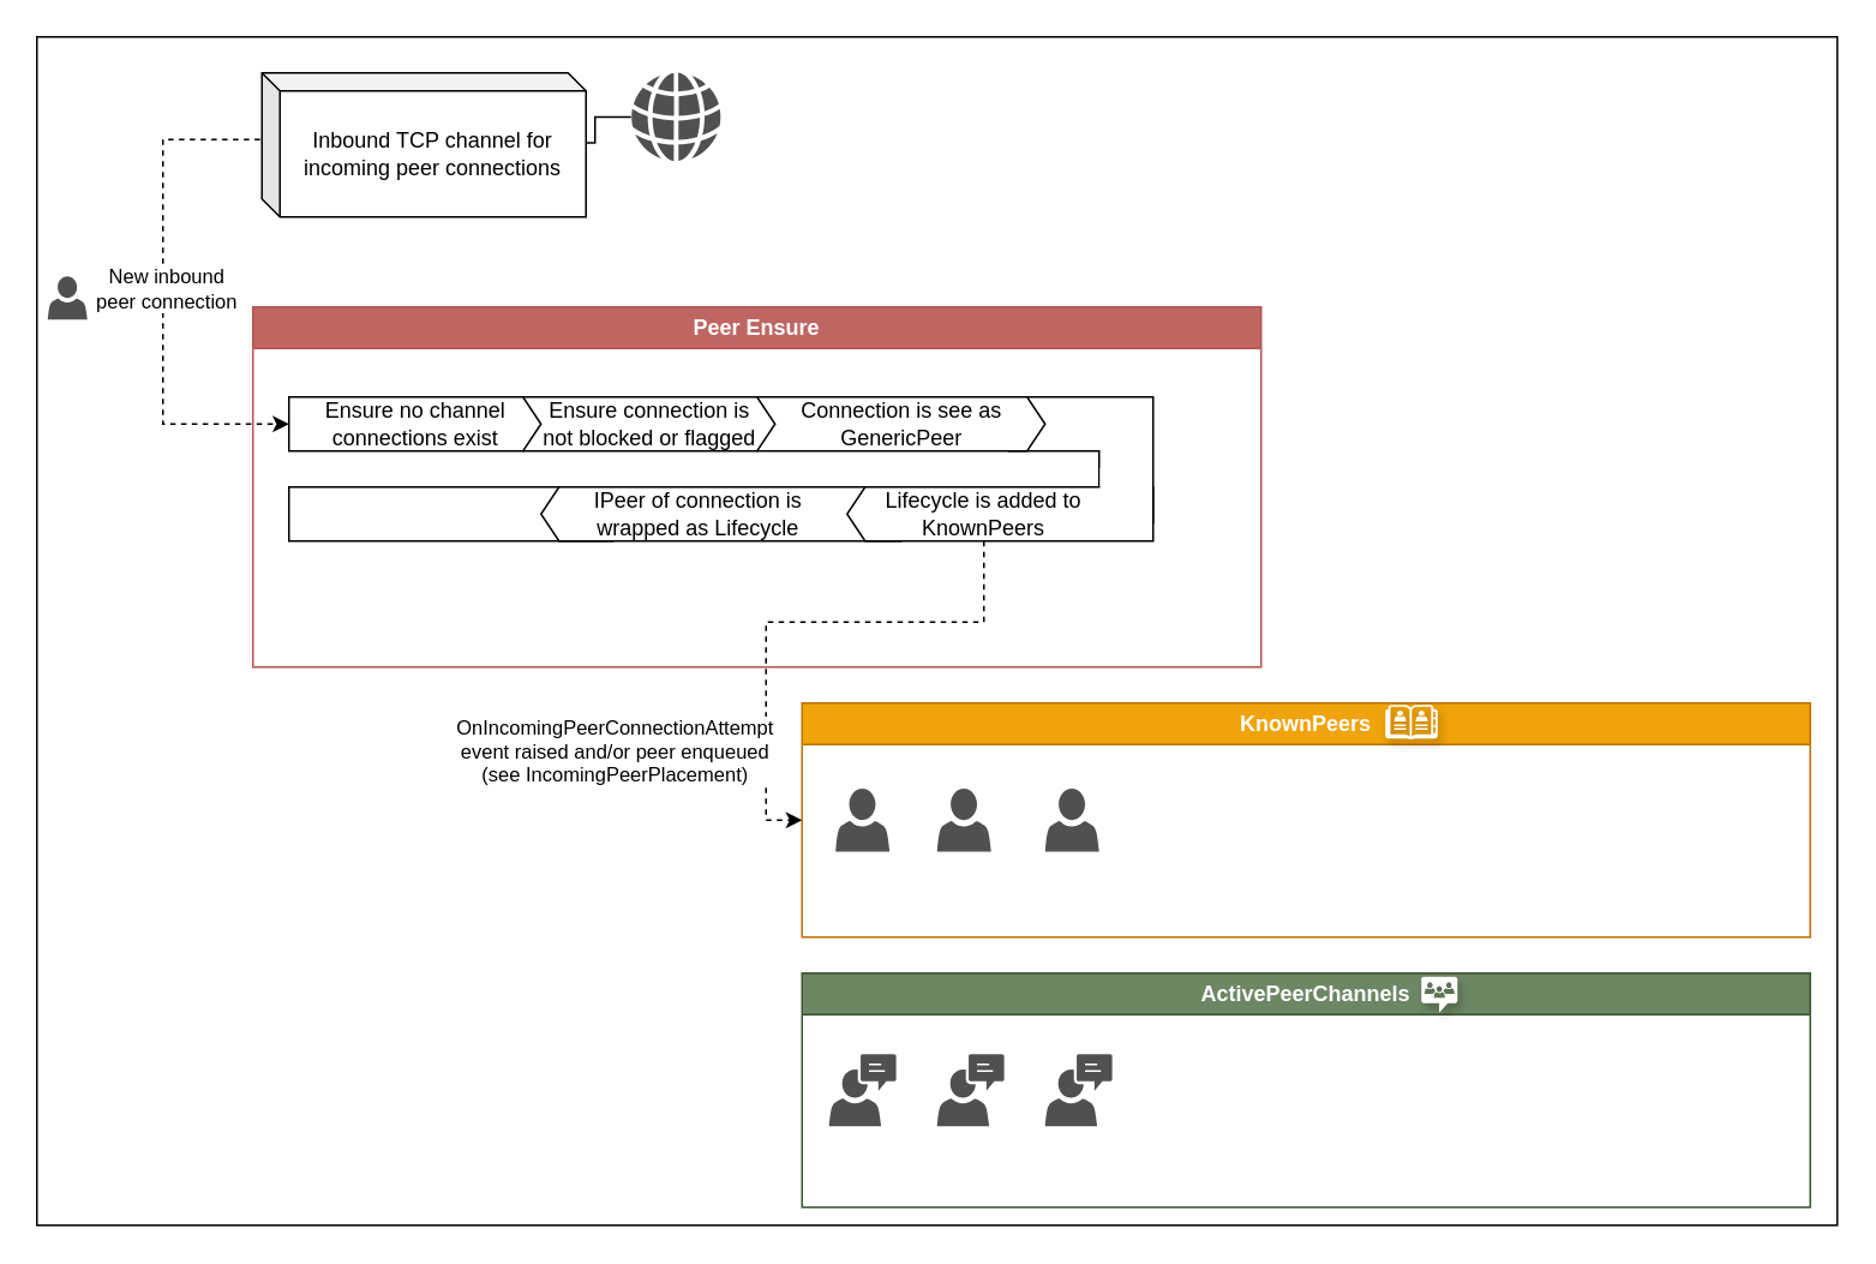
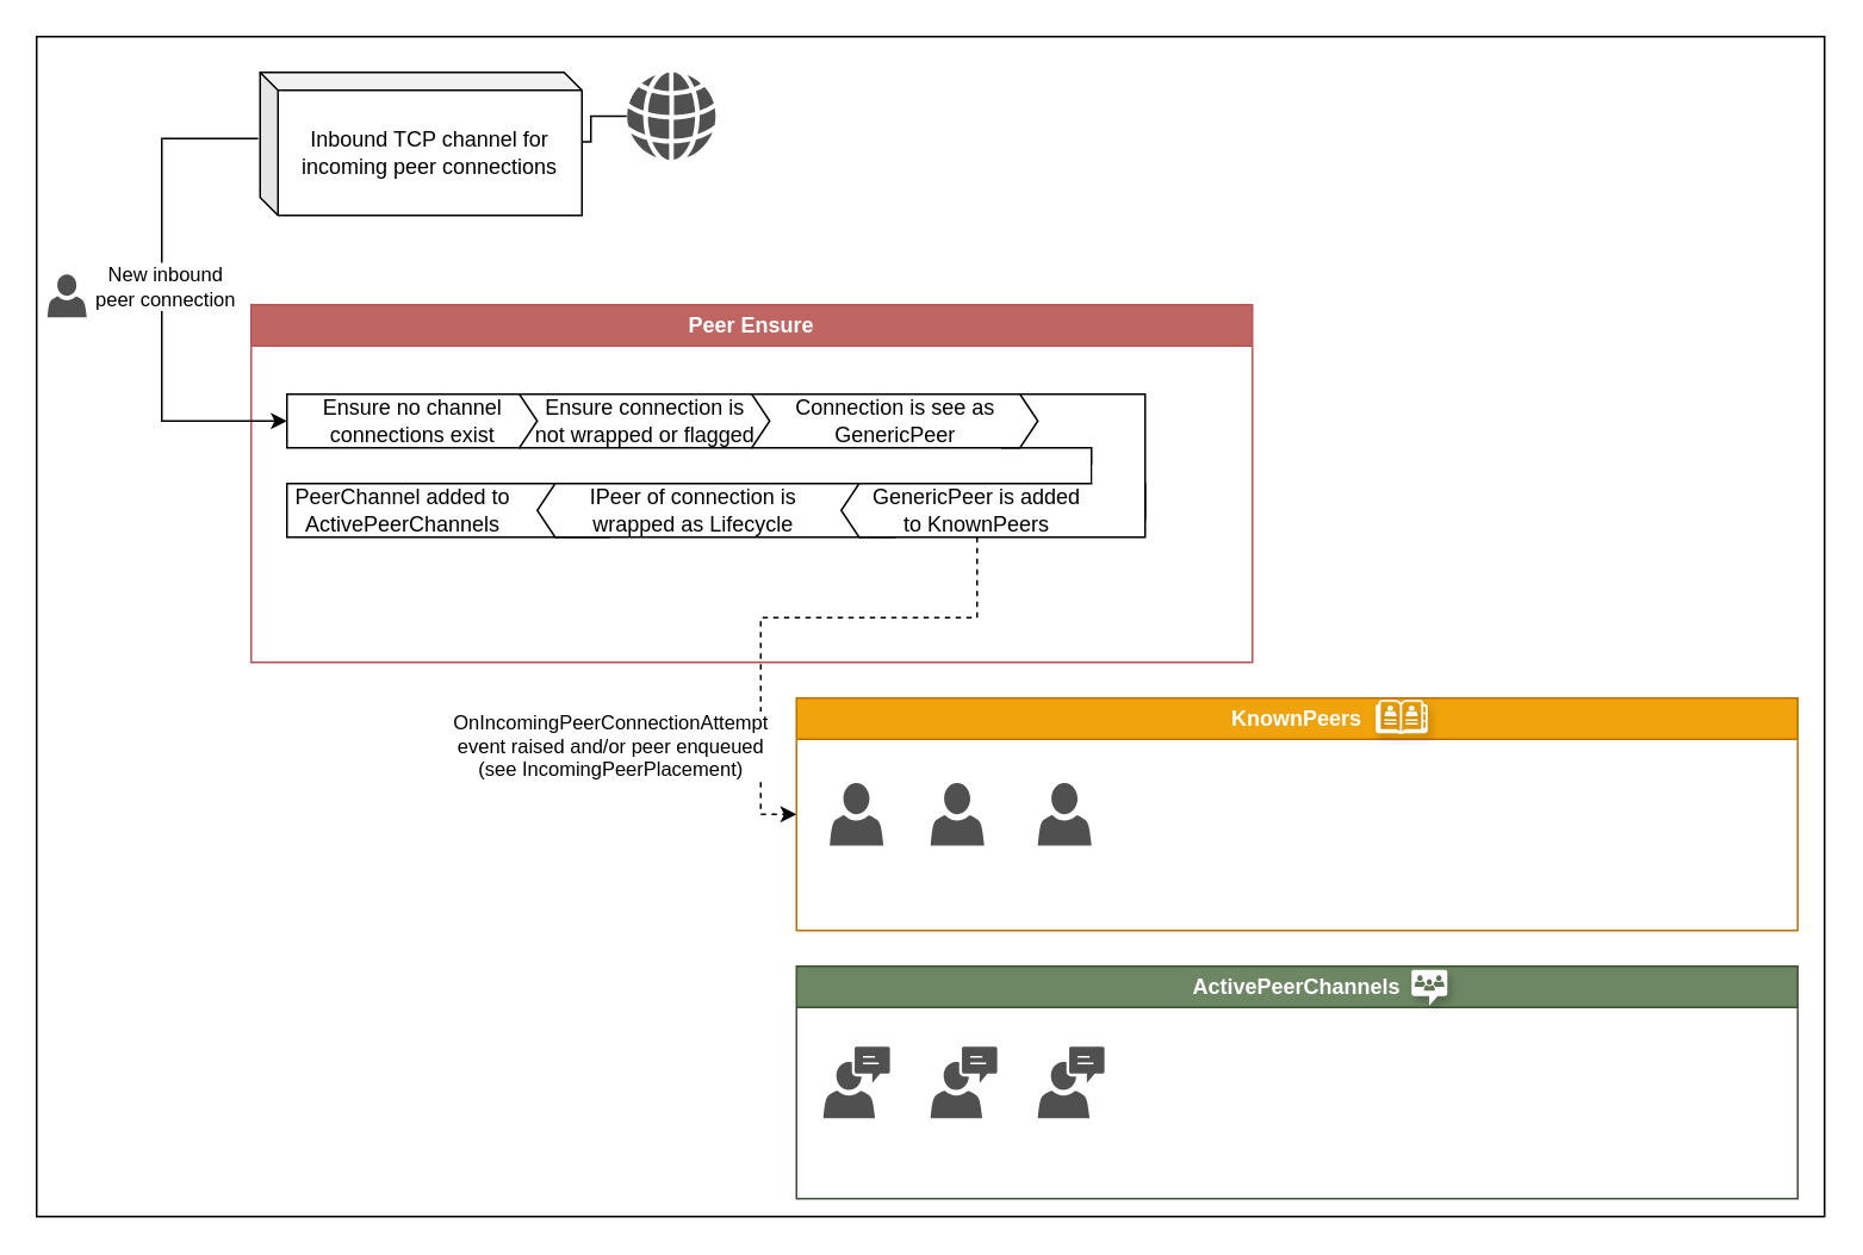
  <mxCell id="0" />
  <mxCell id="1" parent="0" />
  <mxCell id="2" value="" style="rounded=0;whiteSpace=wrap;html=1;" vertex="1" parent="1"><mxGeometry y="20" width="1000" height="660" as="geometry" x="20" /></mxCell>
  <mxCell id="3" value="Peer Ensure" style="swimlane;whiteSpace=wrap;html=1;fillColor=#BF6663;strokeColor=#b85450;labelBackgroundColor=none;swimlaneFillColor=default;fontColor=#FFFFFF;" vertex="1" parent="1"><mxGeometry x="140" y="170" width="560" height="200" as="geometry" /></mxCell>
  <mxCell id="4" value="" style="html=1;shadow=0;dashed=0;align=center;verticalAlign=middle;shape=mxgraph.arrows2.arrow;dy=0;dx=0;notch=0;rotation=-180;" vertex="1" parent="3"><mxGeometry x="20" y="100" width="180" height="30" as="geometry" /></mxCell>
  <mxCell id="5" value="" style="html=1;shadow=0;dashed=0;align=center;verticalAlign=middle;shape=mxgraph.arrows2.arrow;dy=0;dx=10;notch=0;rotation=-180;" vertex="1" parent="3"><mxGeometry x="160" y="100" width="200" height="30" as="geometry" /></mxCell>
  <mxCell id="6" value="" style="shape=corner;whiteSpace=wrap;html=1;rotation=90;dx=30;dy=30;" vertex="1" parent="3"><mxGeometry x="425" y="45" width="70" height="80" as="geometry" /></mxCell>
  <mxCell id="7" value="&lt;div&gt;Connection is see as&lt;/div&gt;&lt;div&gt;GenericPeer&lt;/div&gt;" style="html=1;shadow=0;dashed=0;align=center;verticalAlign=middle;shape=mxgraph.arrows2.arrow;dy=0;dx=10;notch=0;" vertex="1" parent="3"><mxGeometry x="280" y="50" width="160" height="30" as="geometry" /></mxCell>
- <mxCell id="8" value="&lt;div&gt;Ensure connection is&lt;/div&gt;&lt;div&gt;not blocked or flagged&lt;/div&gt;" style="html=1;shadow=0;dashed=0;align=center;verticalAlign=middle;shape=mxgraph.arrows2.arrow;dy=0;dx=10;notch=0;" vertex="1" parent="3"><mxGeometry x="150" y="50" width="140" height="30" as="geometry" /></mxCell>
+ <mxCell id="8" value="&lt;div&gt;Ensure connection is&lt;/div&gt;&lt;div&gt;not wrapped or flagged&lt;/div&gt;" style="html=1;shadow=0;dashed=0;align=center;verticalAlign=middle;shape=mxgraph.arrows2.arrow;dy=0;dx=10;notch=0;" vertex="1" parent="3"><mxGeometry x="150" y="50" width="140" height="30" as="geometry" /></mxCell>
  <mxCell id="9" value="" style="html=1;shadow=0;dashed=0;align=center;verticalAlign=middle;shape=mxgraph.arrows2.arrow;dy=0;dx=10;notch=0;rotation=-180;strokeColor=default;" vertex="1" parent="3"><mxGeometry x="330" y="100" width="170" height="30" as="geometry" /></mxCell>
  <mxCell id="10" value="" style="rounded=0;whiteSpace=wrap;html=1;strokeColor=#FFFFFF;" vertex="1" parent="3"><mxGeometry x="471" y="90" width="28" height="20" as="geometry" /></mxCell>
- <mxCell id="11" value="Lifecycle is added to KnownPeers" style="text;html=1;align=center;verticalAlign=middle;whiteSpace=wrap;rounded=0;" vertex="1" parent="3"><mxGeometry x="341" y="100" width="130" height="30" as="geometry" /></mxCell>
+ <mxCell id="11" value="GenericPeer is added to KnownPeers" style="text;html=1;align=center;verticalAlign=middle;whiteSpace=wrap;rounded=0;" vertex="1" parent="3"><mxGeometry x="341" y="100" width="130" height="30" as="geometry" /></mxCell>
+ <mxCell id="12" value="&lt;div&gt;PeerChannel added to&lt;/div&gt;&lt;div&gt;ActivePeerChannels&lt;/div&gt;" style="text;html=1;align=center;verticalAlign=middle;whiteSpace=wrap;rounded=0;" vertex="1" parent="3"><mxGeometry x="20" y="100" width="130" height="30" as="geometry" /></mxCell>
  <mxCell id="13" value="&lt;div&gt;IPeer of connection is&lt;/div&gt;&lt;div&gt;wrapped as Lifecycle&lt;/div&gt;" style="text;html=1;align=center;verticalAlign=middle;whiteSpace=wrap;rounded=0;" vertex="1" parent="3"><mxGeometry x="170" y="100" width="155" height="30" as="geometry" /></mxCell>
  <mxCell id="14" value="&lt;div&gt;Ensure no channel&lt;/div&gt;&lt;div&gt;connections exist&lt;/div&gt;" style="html=1;shadow=0;dashed=0;align=center;verticalAlign=middle;shape=mxgraph.arrows2.arrow;dy=0;dx=10;notch=0;" vertex="1" parent="1"><mxGeometry x="160" y="220" width="140" height="30" as="geometry" /></mxCell>
  <mxCell id="15" value="Inbound TCP channel for incoming peer connections" style="shape=cube;whiteSpace=wrap;html=1;boundedLbl=1;backgroundOutline=1;darkOpacity=0.05;darkOpacity2=0.1;size=10;" vertex="1" parent="1"><mxGeometry x="145" y="40" width="180" height="80" as="geometry" /></mxCell>
- <mxCell id="16" style="edgeStyle=orthogonalEdgeStyle;rounded=0;orthogonalLoop=1;jettySize=auto;html=1;entryX=0;entryY=0.5;entryDx=0;entryDy=0;entryPerimeter=0;exitX=-0.006;exitY=0.463;exitDx=0;exitDy=0;exitPerimeter=0;dashed=1;" edge="1" parent="1" source="15" target="14"><mxGeometry relative="1" as="geometry"><Array as="points"><mxPoint x="90" y="77" /><mxPoint x="90" y="235" /></Array></mxGeometry></mxCell>
+ <mxCell id="16" style="edgeStyle=orthogonalEdgeStyle;rounded=0;orthogonalLoop=1;jettySize=auto;html=1;entryX=0;entryY=0.5;entryDx=0;entryDy=0;entryPerimeter=0;exitX=-0.006;exitY=0.463;exitDx=0;exitDy=0;exitPerimeter=0;" edge="1" parent="1" source="15" target="14"><mxGeometry relative="1" as="geometry"><Array as="points"><mxPoint x="90" y="77" /><mxPoint x="90" y="235" /></Array></mxGeometry></mxCell>
  <mxCell id="17" value="&lt;div&gt;New inbound&lt;/div&gt;&lt;div&gt;peer connection&lt;/div&gt;" style="edgeLabel;html=1;align=center;verticalAlign=middle;resizable=0;points=[];" vertex="1" connectable="0" parent="16"><mxGeometry x="-0.034" y="1" relative="1" as="geometry"><mxPoint as="offset" /></mxGeometry></mxCell>
  <mxCell id="18" value="" style="sketch=0;pointerEvents=1;shadow=0;dashed=0;html=1;strokeColor=none;fillColor=#505050;labelPosition=center;verticalLabelPosition=bottom;verticalAlign=top;outlineConnect=0;align=center;shape=mxgraph.office.users.user;" vertex="1" parent="1"><mxGeometry x="26" y="153" width="22" height="24.06" as="geometry" /></mxCell>
  <mxCell id="19" value="KnownPeers" style="swimlane;whiteSpace=wrap;html=1;fillColor=#f0a30a;strokeColor=#BD7000;labelBackgroundColor=none;swimlaneFillColor=default;fontColor=#FFFFFF;" vertex="1" parent="1"><mxGeometry x="445" y="390" width="560" height="130" as="geometry" /></mxCell>
  <mxCell id="20" value="" style="sketch=0;pointerEvents=1;shadow=0;dashed=0;html=1;strokeColor=none;fillColor=#505050;labelPosition=center;verticalLabelPosition=bottom;verticalAlign=top;outlineConnect=0;align=center;shape=mxgraph.office.users.user;" vertex="1" parent="19"><mxGeometry x="18.62" y="47.5" width="30" height="35" as="geometry" /></mxCell>
  <mxCell id="21" value="" style="sketch=0;pointerEvents=1;shadow=0;dashed=0;html=1;strokeColor=none;fillColor=#505050;labelPosition=center;verticalLabelPosition=bottom;verticalAlign=top;outlineConnect=0;align=center;shape=mxgraph.office.users.user;" vertex="1" parent="19"><mxGeometry x="75" y="47.5" width="30" height="35" as="geometry" /></mxCell>
  <mxCell id="22" value="" style="sketch=0;pointerEvents=1;shadow=0;dashed=0;html=1;strokeColor=none;fillColor=#505050;labelPosition=center;verticalLabelPosition=bottom;verticalAlign=top;outlineConnect=0;align=center;shape=mxgraph.office.users.user;" vertex="1" parent="19"><mxGeometry x="135" y="47.5" width="30" height="35" as="geometry" /></mxCell>
  <mxCell id="23" value="" style="sketch=0;pointerEvents=1;shadow=1;dashed=0;html=1;strokeColor=none;fillColor=#FFFFFF;labelPosition=center;verticalLabelPosition=bottom;verticalAlign=top;outlineConnect=0;align=center;shape=mxgraph.office.concepts.address_book;" vertex="1" parent="19"><mxGeometry x="324" y="1" width="29" height="19" as="geometry" /></mxCell>
  <mxCell id="24" value="ActivePeerChannels" style="swimlane;whiteSpace=wrap;html=1;fillColor=#6d8764;strokeColor=#3A5431;labelBackgroundColor=none;swimlaneFillColor=default;fontColor=#ffffff;" vertex="1" parent="1"><mxGeometry x="445" y="540" width="560" height="130" as="geometry" /></mxCell>
  <mxCell id="25" value="" style="sketch=0;pointerEvents=1;shadow=0;dashed=0;html=1;strokeColor=none;fillColor=#505050;labelPosition=center;verticalLabelPosition=bottom;verticalAlign=top;outlineConnect=0;align=center;shape=mxgraph.office.users.communications;" vertex="1" parent="24"><mxGeometry x="15" y="45" width="37.24" height="40" as="geometry" /></mxCell>
  <mxCell id="26" value="" style="sketch=0;pointerEvents=1;shadow=0;dashed=0;html=1;strokeColor=none;fillColor=#505050;labelPosition=center;verticalLabelPosition=bottom;verticalAlign=top;outlineConnect=0;align=center;shape=mxgraph.office.users.communications;" vertex="1" parent="24"><mxGeometry x="75" y="45" width="37.24" height="40" as="geometry" /></mxCell>
  <mxCell id="27" value="" style="sketch=0;pointerEvents=1;shadow=0;dashed=0;html=1;strokeColor=none;fillColor=#505050;labelPosition=center;verticalLabelPosition=bottom;verticalAlign=top;outlineConnect=0;align=center;shape=mxgraph.office.users.communications;" vertex="1" parent="24"><mxGeometry x="135" y="45" width="37.24" height="40" as="geometry" /></mxCell>
  <mxCell id="28" value="" style="sketch=0;pointerEvents=1;shadow=1;dashed=0;html=1;strokeColor=none;fillColor=#FFFFFF;labelPosition=center;verticalLabelPosition=bottom;verticalAlign=top;outlineConnect=0;align=center;shape=mxgraph.office.communications.chat_room;" vertex="1" parent="24"><mxGeometry x="344" y="2" width="20" height="20" as="geometry" /></mxCell>
  <mxCell id="29" style="edgeStyle=orthogonalEdgeStyle;rounded=0;orthogonalLoop=1;jettySize=auto;html=1;entryX=0;entryY=0.5;entryDx=0;entryDy=0;dashed=1;" edge="1" parent="1" source="11" target="19"><mxGeometry relative="1" as="geometry" /></mxCell>
  <mxCell id="30" value="&lt;div&gt;OnIncomingPeerConnectionAttempt&lt;/div&gt;&lt;div&gt;event raised and/or peer enqueued&lt;/div&gt;&lt;div&gt;(see IncomingPeerPlacement) &lt;br&gt;&lt;/div&gt;" style="edgeLabel;html=1;align=center;verticalAlign=middle;resizable=0;points=[];" vertex="1" connectable="0" parent="29"><mxGeometry x="-0.318" y="-1" relative="1" as="geometry"><mxPoint x="-150" y="72" as="offset" /></mxGeometry></mxCell>
  <mxCell id="31" value="" style="sketch=0;pointerEvents=1;shadow=0;dashed=0;html=1;strokeColor=none;fillColor=#505050;labelPosition=center;verticalLabelPosition=bottom;verticalAlign=top;outlineConnect=0;align=center;shape=mxgraph.office.concepts.globe_internet;" vertex="1" parent="1"><mxGeometry x="350" y="40" width="50" height="49" as="geometry" /></mxCell>
  <mxCell id="32" style="edgeStyle=orthogonalEdgeStyle;rounded=0;orthogonalLoop=1;jettySize=auto;html=1;entryX=1;entryY=0.485;entryDx=0;entryDy=0;entryPerimeter=0;endArrow=none;startFill=0;" edge="1" parent="1" source="31" target="15"><mxGeometry relative="1" as="geometry" /></mxCell>
